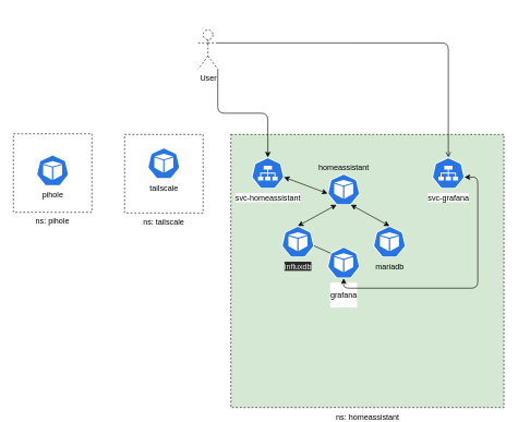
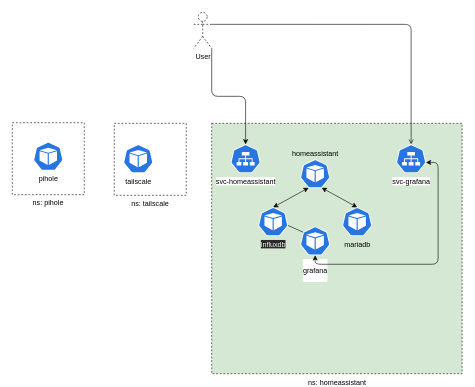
  <mxCell id="0" />
  <mxCell id="1" parent="0" />
  <mxCell id="2" value="ns: pihole" style="whiteSpace=wrap;html=1;aspect=fixed;dashed=1;labelPosition=center;verticalLabelPosition=bottom;align=center;verticalAlign=top;" vertex="1" parent="1"><mxGeometry x="20" y="204" width="120" height="120" as="geometry" /></mxCell>
  <mxCell id="3" value="ns: homeassistant" style="whiteSpace=wrap;html=1;aspect=fixed;dashed=1;labelPosition=center;verticalLabelPosition=bottom;align=center;verticalAlign=top;fillColor=#d5e8d4;" vertex="1" parent="1"><mxGeometry x="352.5" y="205" width="417.5" height="417.5" as="geometry" /></mxCell>
  <mxCell id="4" value="ns: tailscale" style="whiteSpace=wrap;html=1;aspect=fixed;dashed=1;labelPosition=center;verticalLabelPosition=bottom;align=center;verticalAlign=top;" vertex="1" parent="1"><mxGeometry x="190" y="205" width="120" height="120" as="geometry" /></mxCell>
  <mxCell id="5" value="&lt;p style=&quot;line-height: 1.2&quot;&gt;&lt;font&gt;grafana&lt;/font&gt;&lt;/p&gt;" style="sketch=0;html=1;dashed=0;whitespace=wrap;fillColor=#2875E2;strokeColor=#ffffff;points=[[0.005,0.63,0],[0.1,0.2,0],[0.9,0.2,0],[0.5,0,0],[0.995,0.63,0],[0.72,0.99,0],[0.5,1,0],[0.28,0.99,0]];shape=mxgraph.kubernetes.icon;prIcon=pod;align=center;labelPosition=center;verticalLabelPosition=bottom;verticalAlign=top;fontColor=default;labelBackgroundColor=default;" vertex="1" parent="1"><mxGeometry x="500" y="377" width="50" height="48" as="geometry" /></mxCell>
  <mxCell id="6" value="pihole" style="sketch=0;html=1;dashed=0;whitespace=wrap;fillColor=#2875E2;strokeColor=#ffffff;points=[[0.005,0.63,0],[0.1,0.2,0],[0.9,0.2,0],[0.5,0,0],[0.995,0.63,0],[0.72,0.99,0],[0.5,1,0],[0.28,0.99,0]];shape=mxgraph.kubernetes.icon;prIcon=pod;labelPosition=center;verticalLabelPosition=bottom;align=center;verticalAlign=top;" vertex="1" parent="1"><mxGeometry x="55" y="236" width="50" height="48" as="geometry" /></mxCell>
  <mxCell id="7" value="homeassistant" style="sketch=0;html=1;dashed=0;whitespace=wrap;fillColor=#2875E2;strokeColor=#ffffff;points=[[0.005,0.63,0],[0.1,0.2,0],[0.9,0.2,0],[0.5,0,0],[0.995,0.63,0],[0.72,0.99,0],[0.5,1,0],[0.28,0.99,0]];shape=mxgraph.kubernetes.icon;prIcon=pod;labelPosition=center;verticalLabelPosition=top;align=center;verticalAlign=bottom;" vertex="1" parent="1"><mxGeometry x="500" y="265" width="50" height="48" as="geometry" /></mxCell>
  <mxCell id="8" value="&lt;meta charset=&quot;utf-8&quot;&gt;&lt;span style=&quot;color: rgb(240, 240, 240); font-family: helvetica; font-size: 12px; font-style: normal; font-weight: 400; letter-spacing: normal; text-align: center; text-indent: 0px; text-transform: none; word-spacing: 0px; background-color: rgb(42, 42, 42); display: inline; float: none;&quot;&gt;influxdb&lt;/span&gt;" style="sketch=0;html=1;dashed=0;whitespace=wrap;fillColor=#2875E2;strokeColor=#ffffff;points=[[0.005,0.63,0],[0.1,0.2,0],[0.9,0.2,0],[0.5,0,0],[0.995,0.63,0],[0.72,0.99,0],[0.5,1,0],[0.28,0.99,0]];shape=mxgraph.kubernetes.icon;prIcon=pod;labelPosition=center;verticalLabelPosition=bottom;align=center;verticalAlign=top;" vertex="1" parent="1"><mxGeometry x="430" y="345" width="50" height="48" as="geometry" /></mxCell>
  <mxCell id="9" value="mariadb" style="sketch=0;html=1;dashed=0;whitespace=wrap;fillColor=#2875E2;strokeColor=#ffffff;points=[[0.005,0.63,0],[0.1,0.2,0],[0.9,0.2,0],[0.5,0,0],[0.995,0.63,0],[0.72,0.99,0],[0.5,1,0],[0.28,0.99,0]];shape=mxgraph.kubernetes.icon;prIcon=pod;labelPosition=center;verticalLabelPosition=bottom;align=center;verticalAlign=top;" vertex="1" parent="1"><mxGeometry x="570" y="345" width="50" height="48" as="geometry" /></mxCell>
- <mxCell id="10" value="tailscale" style="sketch=0;html=1;dashed=0;whitespace=wrap;fillColor=#2875E2;strokeColor=#ffffff;points=[[0.005,0.63,0],[0.1,0.2,0],[0.9,0.2,0],[0.5,0,0],[0.995,0.63,0],[0.72,0.99,0],[0.5,1,0],[0.28,0.99,0]];shape=mxgraph.kubernetes.icon;prIcon=pod;labelPosition=center;verticalLabelPosition=bottom;align=center;verticalAlign=top;" vertex="1" parent="1"><mxGeometry x="225" y="225" width="50" height="48" as="geometry" /></mxCell>
+ <mxCell id="10" value="tailscale" style="sketch=0;html=1;dashed=0;whitespace=wrap;fillColor=#2875E2;strokeColor=#ffffff;points=[[0.005,0.63,0],[0.1,0.2,0],[0.9,0.2,0],[0.5,0,0],[0.995,0.63,0],[0.72,0.99,0],[0.5,1,0],[0.28,0.99,0]];shape=mxgraph.kubernetes.icon;prIcon=pod;labelPosition=center;verticalLabelPosition=bottom;align=center;verticalAlign=top;" vertex="1" parent="1"><mxGeometry x="205" y="240" width="50" height="48" as="geometry" /></mxCell>
  <mxCell id="11" value="" style="endArrow=none;html=1;fontColor=default;exitX=0.1;exitY=0.2;exitDx=0;exitDy=0;exitPerimeter=0;entryX=0.995;entryY=0.63;entryDx=0;entryDy=0;entryPerimeter=0;" edge="1" parent="1" source="5" target="8"><mxGeometry width="50" height="50" relative="1" as="geometry"><mxPoint x="519" y="297.52" as="sourcePoint" /><mxPoint x="490" y="355" as="targetPoint" /></mxGeometry></mxCell>
  <mxCell id="12" value="svc-homeassistant&lt;br&gt;" style="sketch=0;html=1;dashed=0;whitespace=wrap;fillColor=#2875E2;strokeColor=#ffffff;points=[[0.005,0.63,0],[0.1,0.2,0],[0.9,0.2,0],[0.5,0,0],[0.995,0.63,0],[0.72,0.99,0],[0.5,1,0],[0.28,0.99,0]];shape=mxgraph.kubernetes.icon;prIcon=svc;labelBackgroundColor=default;fontColor=default;labelPosition=center;verticalLabelPosition=bottom;align=center;verticalAlign=top;" vertex="1" parent="1"><mxGeometry x="384" y="240" width="50" height="48" as="geometry" /></mxCell>
- <mxCell id="13" value="User" style="shape=umlActor;verticalLabelPosition=bottom;verticalAlign=top;html=1;outlineConnect=0;dashed=1;labelBackgroundColor=default;fontColor=default;" vertex="1" parent="1"><mxGeometry x="302.5" y="45" width="30" height="60" as="geometry" /></mxCell>
+ <mxCell id="13" value="User" style="shape=umlActor;verticalLabelPosition=bottom;verticalAlign=top;html=1;outlineConnect=0;dashed=1;labelBackgroundColor=default;fontColor=default;" vertex="1" parent="1"><mxGeometry x="322.5" y="20" width="30" height="60" as="geometry" /></mxCell>
  <mxCell id="14" value="" style="endArrow=classic;html=1;fontColor=default;exitX=1;exitY=1;exitDx=0;exitDy=0;exitPerimeter=0;entryX=0.5;entryY=0;entryDx=0;entryDy=0;entryPerimeter=0;horizontal=1;edgeStyle=orthogonalEdgeStyle;" edge="1" parent="1" source="13" target="12"><mxGeometry width="50" height="50" relative="1" as="geometry"><mxPoint x="490" y="140" as="sourcePoint" /><mxPoint x="540" y="90" as="targetPoint" /></mxGeometry></mxCell>
  <mxCell id="15" value="svc-grafana" style="sketch=0;html=1;dashed=0;whitespace=wrap;fillColor=#2875E2;strokeColor=#ffffff;points=[[0.005,0.63,0],[0.1,0.2,0],[0.9,0.2,0],[0.5,0,0],[0.995,0.63,0],[0.72,0.99,0],[0.5,1,0],[0.28,0.99,0]];shape=mxgraph.kubernetes.icon;prIcon=svc;labelBackgroundColor=default;fontColor=default;labelPosition=center;verticalLabelPosition=bottom;align=center;verticalAlign=top;" vertex="1" parent="1"><mxGeometry x="660" y="240" width="50" height="48" as="geometry" /></mxCell>
- <mxCell id="16" value="" style="endArrow=classic;startArrow=classic;html=1;fontColor=default;entryX=0.005;entryY=0.63;entryDx=0;entryDy=0;entryPerimeter=0;exitX=0.995;exitY=0.63;exitDx=0;exitDy=0;exitPerimeter=0;" edge="1" parent="1" source="12" target="7"><mxGeometry width="50" height="50" relative="1" as="geometry"><mxPoint x="260" y="370" as="sourcePoint" /><mxPoint x="310" y="320" as="targetPoint" /></mxGeometry></mxCell>
  <mxCell id="17" value="" style="endArrow=classic;startArrow=classic;html=1;fontColor=default;entryX=0.28;entryY=0.99;entryDx=0;entryDy=0;entryPerimeter=0;exitX=0.5;exitY=0;exitDx=0;exitDy=0;exitPerimeter=0;" edge="1" parent="1" source="8" target="7"><mxGeometry width="50" height="50" relative="1" as="geometry"><mxPoint x="443.75" y="280.24" as="sourcePoint" /><mxPoint x="510.25" y="280.24" as="targetPoint" /></mxGeometry></mxCell>
  <mxCell id="18" value="" style="endArrow=classic;startArrow=classic;html=1;fontColor=default;entryX=0.72;entryY=0.99;entryDx=0;entryDy=0;entryPerimeter=0;exitX=0.5;exitY=0;exitDx=0;exitDy=0;exitPerimeter=0;" edge="1" parent="1" source="9" target="7"><mxGeometry width="50" height="50" relative="1" as="geometry"><mxPoint x="453.75" y="290.24" as="sourcePoint" /><mxPoint x="520.25" y="290.24" as="targetPoint" /></mxGeometry></mxCell>
  <mxCell id="19" value="" style="endArrow=classic;startArrow=classic;html=1;fontColor=default;entryX=0.995;entryY=0.63;entryDx=0;entryDy=0;entryPerimeter=0;exitX=0.5;exitY=1;exitDx=0;exitDy=0;exitPerimeter=0;edgeStyle=orthogonalEdgeStyle;" edge="1" parent="1" source="5" target="15"><mxGeometry width="50" height="50" relative="1" as="geometry"><mxPoint x="473.75" y="310.24" as="sourcePoint" /><mxPoint x="540.25" y="310.24" as="targetPoint" /><Array as="points"><mxPoint x="525" y="440" /><mxPoint x="730" y="440" /><mxPoint x="730" y="270" /></Array></mxGeometry></mxCell>
  <mxCell id="20" value="" style="endArrow=open;html=1;fontColor=default;exitX=1;exitY=0.333;exitDx=0;exitDy=0;exitPerimeter=0;entryX=0.5;entryY=0;entryDx=0;entryDy=0;entryPerimeter=0;horizontal=1;edgeStyle=orthogonalEdgeStyle;" edge="1" parent="1" source="13" target="15"><mxGeometry width="50" height="50" relative="1" as="geometry"><mxPoint x="362.5" y="90" as="sourcePoint" /><mxPoint x="419" y="250" as="targetPoint" /></mxGeometry></mxCell>
